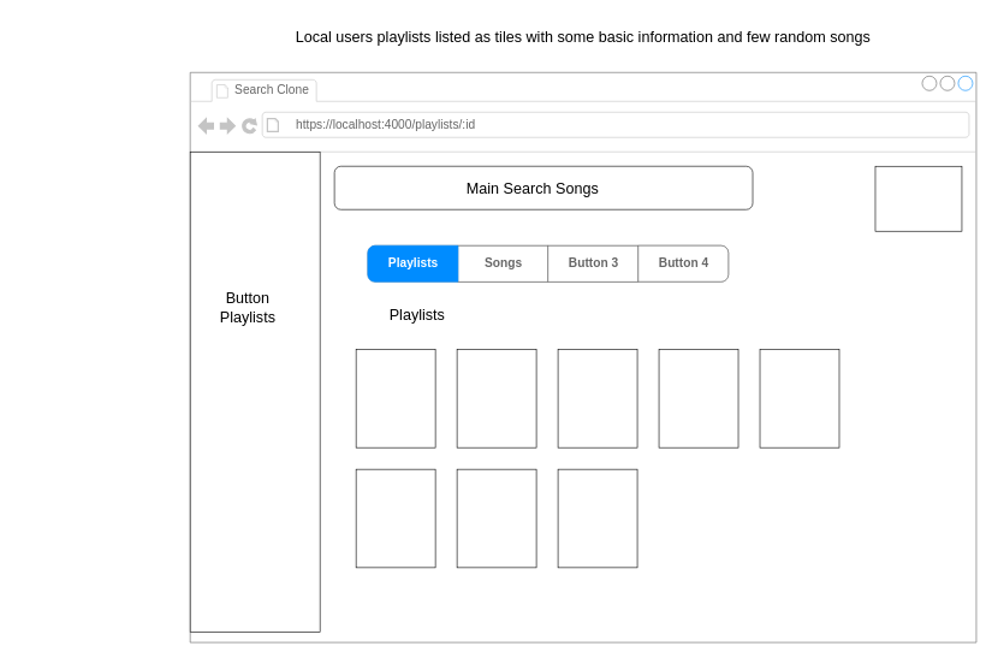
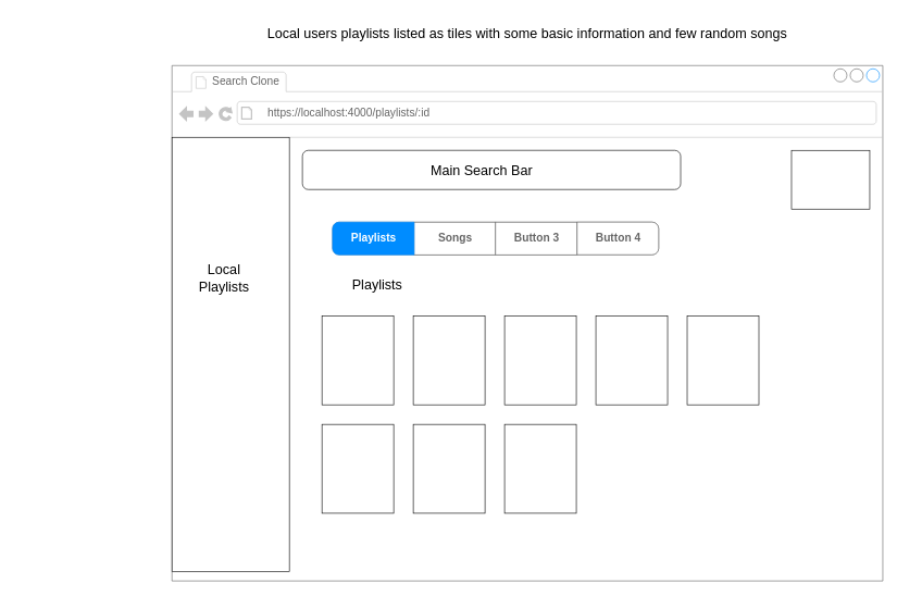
  <mxCell id="0" />
  <mxCell id="1" parent="0" />
  <mxCell id="2" value="rt" style="strokeWidth=1;shadow=0;dashed=0;align=center;html=1;shape=mxgraph.mockup.containers.browserWindow;rSize=0;strokeColor=#666666;strokeColor2=#008cff;strokeColor3=#c4c4c4;mainText=,;recursiveResize=0;" vertex="1" parent="1"><mxGeometry x="263" y="100" width="1090" height="790" as="geometry" /></mxCell>
  <mxCell id="3" value="Search Clone" style="strokeWidth=1;shadow=0;dashed=0;align=center;html=1;shape=mxgraph.mockup.containers.anchor;fontSize=17;fontColor=#666666;align=left;" vertex="1" parent="2"><mxGeometry x="60" y="12" width="110" height="26" as="geometry" /></mxCell>
  <mxCell id="4" value="https://localhost:4000/playlists/:id" style="strokeWidth=1;shadow=0;dashed=0;align=center;html=1;shape=mxgraph.mockup.containers.anchor;rSize=0;fontSize=17;fontColor=#666666;align=left;" vertex="1" parent="2"><mxGeometry x="145" y="60" width="250" height="26" as="geometry" /></mxCell>
  <mxCell id="5" value="" style="rounded=0;whiteSpace=wrap;html=1;rotation=90;" vertex="1" parent="2"><mxGeometry x="-242.96" y="352.97" width="665.93" height="180" as="geometry" /></mxCell>
- <mxCell id="6" value="&lt;font style=&quot;font-size: 21px;&quot;&gt;Button&lt;br&gt;Playlists&lt;br&gt;&lt;/font&gt;" style="text;html=1;strokeColor=none;fillColor=none;align=center;verticalAlign=middle;whiteSpace=wrap;rounded=0;" vertex="1" parent="2"><mxGeometry x="20" y="270" width="120" height="110" as="geometry" /></mxCell>
+ <mxCell id="6" value="&lt;font style=&quot;font-size: 21px;&quot;&gt;Local&lt;br&gt;Playlists&lt;br&gt;&lt;/font&gt;" style="text;html=1;strokeColor=none;fillColor=none;align=center;verticalAlign=middle;whiteSpace=wrap;rounded=0;" vertex="1" parent="2"><mxGeometry x="20" y="270" width="120" height="110" as="geometry" /></mxCell>
  <mxCell id="7" value="" style="rounded=1;whiteSpace=wrap;html=1;fontSize=21;" vertex="1" parent="2"><mxGeometry x="200" y="130" width="580" height="60" as="geometry" /></mxCell>
- <mxCell id="8" value="Main Search Songs" style="text;html=1;strokeColor=none;fillColor=none;align=center;verticalAlign=middle;whiteSpace=wrap;rounded=0;fontSize=21;" vertex="1" parent="2"><mxGeometry x="210" y="145" width="530" height="30" as="geometry" /></mxCell>
+ <mxCell id="8" value="Main Search Bar" style="text;html=1;strokeColor=none;fillColor=none;align=center;verticalAlign=middle;whiteSpace=wrap;rounded=0;fontSize=21;" vertex="1" parent="2"><mxGeometry x="210" y="145" width="530" height="30" as="geometry" /></mxCell>
  <mxCell id="9" value="" style="rounded=0;whiteSpace=wrap;html=1;fontSize=21;" vertex="1" parent="2"><mxGeometry x="950" y="130" width="120" height="90" as="geometry" /></mxCell>
  <mxCell id="10" value="" style="strokeWidth=1;shadow=0;dashed=0;align=center;html=1;shape=mxgraph.mockup.rrect;rSize=10;fillColor=#ffffff;strokeColor=#666666;" vertex="1" parent="2"><mxGeometry x="246.25" y="240" width="500" height="50" as="geometry" /></mxCell>
  <mxCell id="11" value="Songs" style="strokeColor=inherit;fillColor=inherit;gradientColor=inherit;strokeWidth=1;shadow=0;dashed=0;align=center;html=1;shape=mxgraph.mockup.rrect;rSize=0;fontSize=17;fontColor=#666666;fontStyle=1;resizeHeight=1;" vertex="1" parent="10"><mxGeometry width="125" height="50" relative="1" as="geometry"><mxPoint x="125" as="offset" /></mxGeometry></mxCell>
  <mxCell id="12" value="Button 3" style="strokeColor=inherit;fillColor=inherit;gradientColor=inherit;strokeWidth=1;shadow=0;dashed=0;align=center;html=1;shape=mxgraph.mockup.rrect;rSize=0;fontSize=17;fontColor=#666666;fontStyle=1;resizeHeight=1;" vertex="1" parent="10"><mxGeometry width="125" height="50" relative="1" as="geometry"><mxPoint x="250" as="offset" /></mxGeometry></mxCell>
  <mxCell id="13" value="Button 4" style="strokeColor=inherit;fillColor=inherit;gradientColor=inherit;strokeWidth=1;shadow=0;dashed=0;align=center;html=1;shape=mxgraph.mockup.rightButton;rSize=10;fontSize=17;fontColor=#666666;fontStyle=1;resizeHeight=1;" vertex="1" parent="10"><mxGeometry x="1" width="125" height="50" relative="1" as="geometry"><mxPoint x="-125" as="offset" /></mxGeometry></mxCell>
  <mxCell id="14" value="Playlists" style="strokeWidth=1;shadow=0;dashed=0;align=center;html=1;shape=mxgraph.mockup.leftButton;rSize=10;fontSize=17;fontColor=#ffffff;fontStyle=1;fillColor=#008cff;strokeColor=#008cff;resizeHeight=1;" vertex="1" parent="10"><mxGeometry width="125" height="50" relative="1" as="geometry" /></mxCell>
  <mxCell id="15" value="" style="rounded=0;whiteSpace=wrap;html=1;" vertex="1" parent="2"><mxGeometry x="230" y="383.75" width="110" height="136.25" as="geometry" /></mxCell>
  <mxCell id="16" value="Playlists" style="text;html=1;strokeColor=none;fillColor=none;align=center;verticalAlign=middle;whiteSpace=wrap;rounded=0;fontSize=21;" vertex="1" parent="2"><mxGeometry x="50" y="320" width="530" height="30" as="geometry" /></mxCell>
  <mxCell id="17" value="" style="rounded=0;whiteSpace=wrap;html=1;" vertex="1" parent="2"><mxGeometry x="370" y="383.75" width="110" height="136.25" as="geometry" /></mxCell>
  <mxCell id="18" value="" style="rounded=0;whiteSpace=wrap;html=1;" vertex="1" parent="2"><mxGeometry x="510" y="383.75" width="110" height="136.25" as="geometry" /></mxCell>
  <mxCell id="19" value="" style="rounded=0;whiteSpace=wrap;html=1;" vertex="1" parent="2"><mxGeometry x="790" y="383.75" width="110" height="136.25" as="geometry" /></mxCell>
  <mxCell id="20" value="" style="rounded=0;whiteSpace=wrap;html=1;" vertex="1" parent="2"><mxGeometry x="650" y="383.75" width="110" height="136.25" as="geometry" /></mxCell>
  <mxCell id="21" value="" style="rounded=0;whiteSpace=wrap;html=1;" vertex="1" parent="2"><mxGeometry x="230" y="550" width="110" height="136.25" as="geometry" /></mxCell>
  <mxCell id="22" value="" style="rounded=0;whiteSpace=wrap;html=1;" vertex="1" parent="2"><mxGeometry x="370" y="550" width="110" height="136.25" as="geometry" /></mxCell>
  <mxCell id="23" value="" style="rounded=0;whiteSpace=wrap;html=1;" vertex="1" parent="2"><mxGeometry x="510" y="550" width="110" height="136.25" as="geometry" /></mxCell>
  <mxCell id="24" value="&lt;font style=&quot;font-size: 21px;&quot;&gt;Local users playlists listed as tiles with some basic information and few random songs&lt;/font&gt;" style="text;html=1;strokeColor=none;fillColor=none;align=center;verticalAlign=middle;whiteSpace=wrap;rounded=0;" vertex="1" parent="1"><mxGeometry x="273" y="20" width="1070" height="60" as="geometry" /></mxCell>
